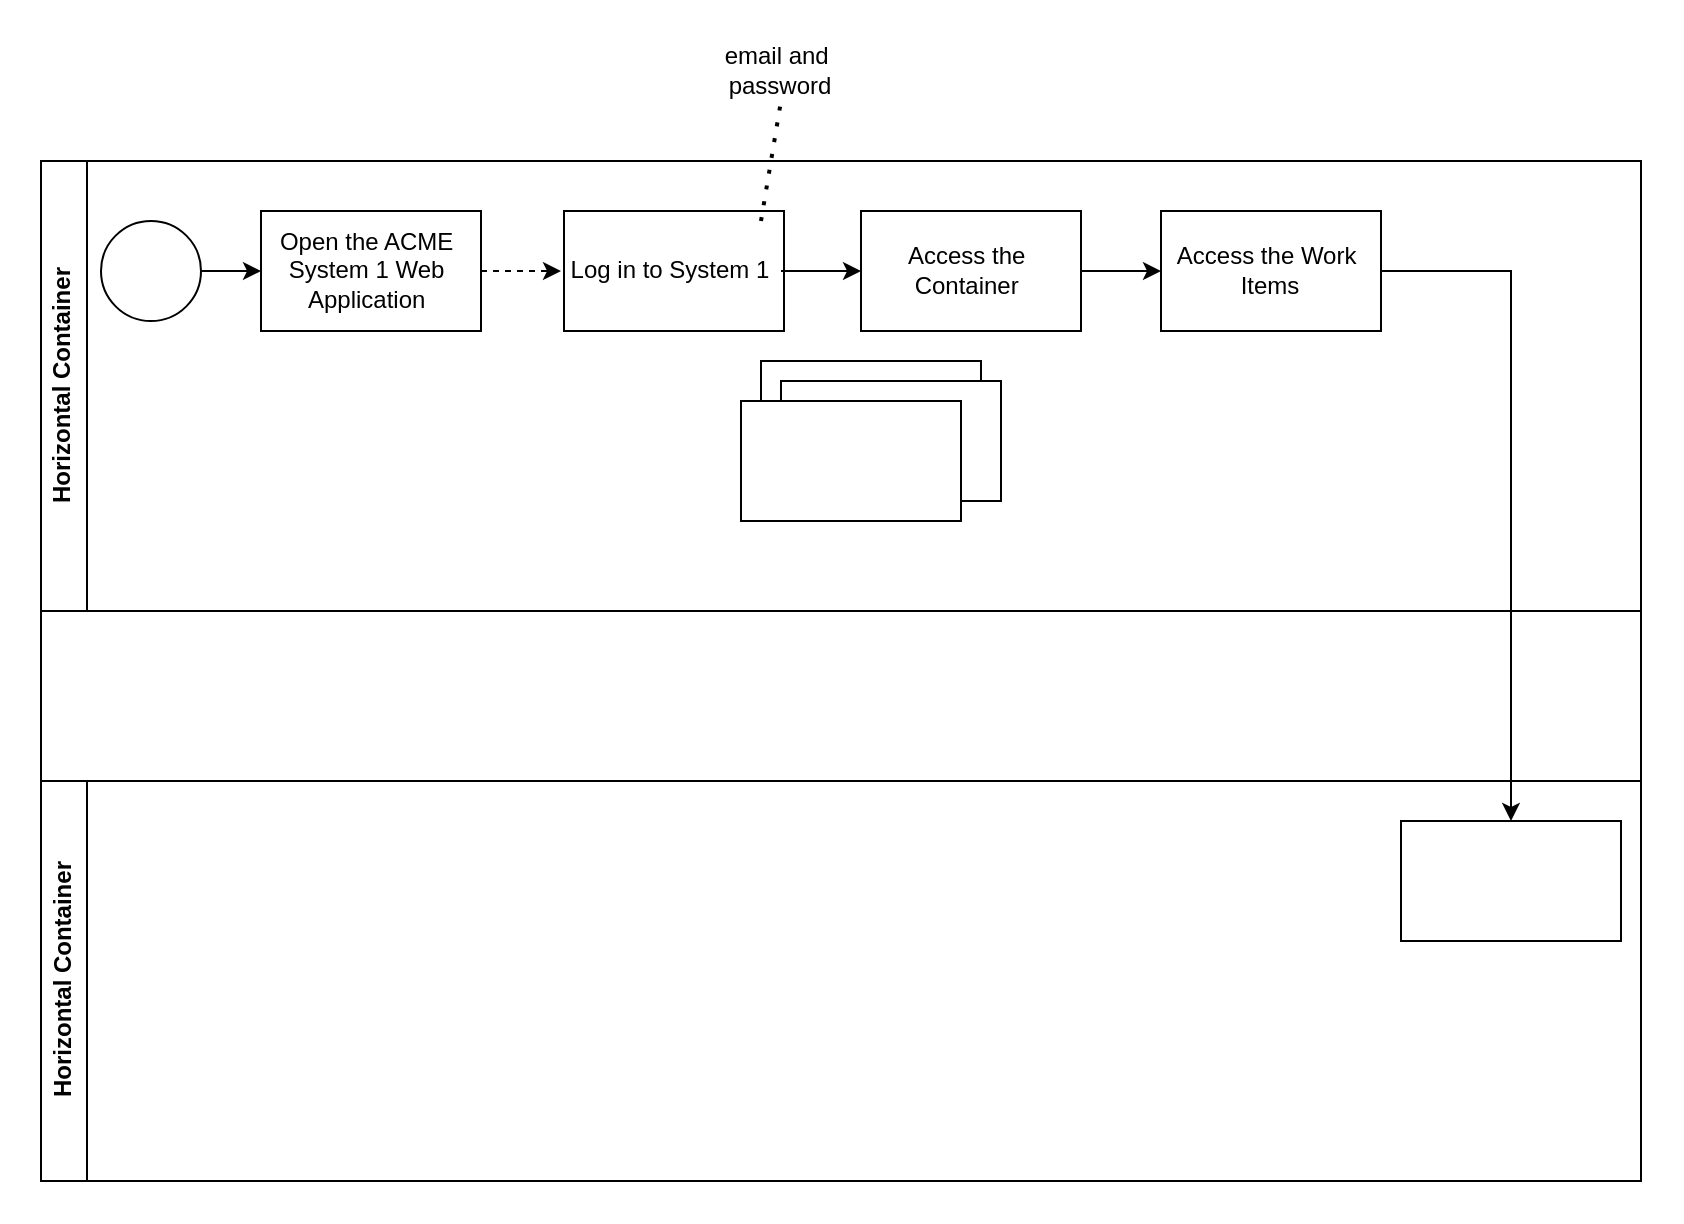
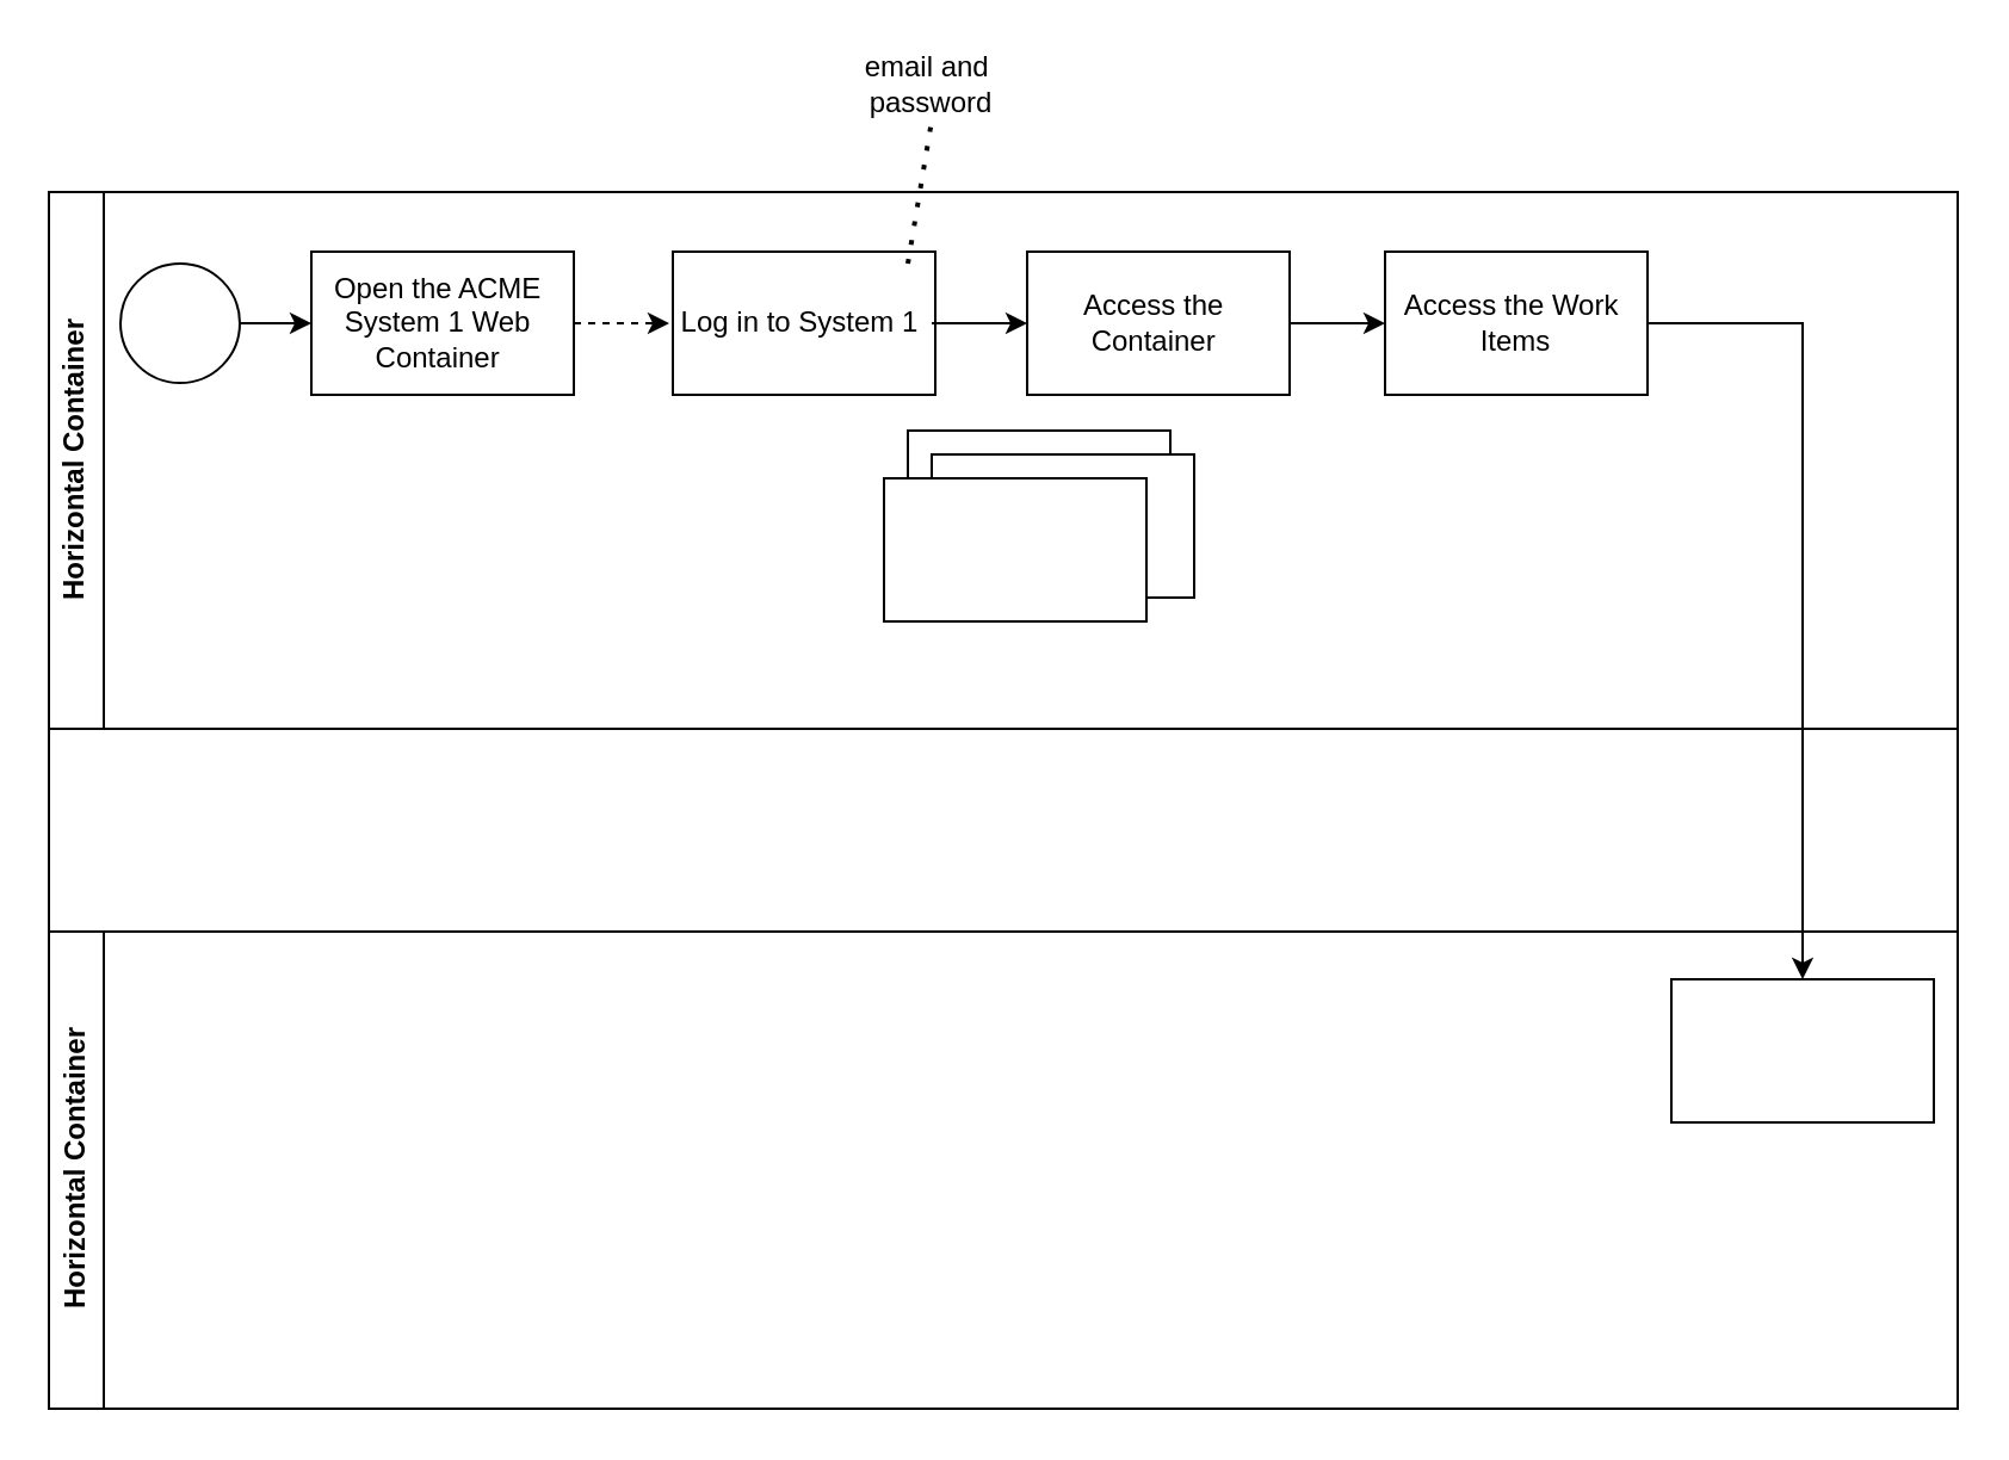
  <mxCell id="0" />
  <mxCell id="1" parent="0" />
  <mxCell id="2" value="Horizontal Container" style="swimlane;horizontal=0;whiteSpace=wrap;html=1;" vertex="1" parent="1"><mxGeometry x="20" y="80" width="800" height="225" as="geometry" /></mxCell>
  <mxCell id="3" value="" style="rounded=0;whiteSpace=wrap;html=1;" vertex="1" parent="2"><mxGeometry x="410" y="25" width="110" height="60" as="geometry" /></mxCell>
  <mxCell id="4" value="" style="rounded=0;whiteSpace=wrap;html=1;" vertex="1" parent="2"><mxGeometry x="261.5" y="25" width="110" height="60" as="geometry" /></mxCell>
  <mxCell id="5" value="" style="ellipse;whiteSpace=wrap;html=1;aspect=fixed;" vertex="1" parent="2"><mxGeometry x="30" y="30" width="50" height="50" as="geometry" /></mxCell>
  <mxCell id="6" value="" style="edgeStyle=orthogonalEdgeStyle;rounded=0;orthogonalLoop=1;jettySize=auto;html=1;" edge="1" parent="2" source="7" target="3"><mxGeometry relative="1" as="geometry" /></mxCell>
  <mxCell id="7" value="&lt;div&gt;Log in to System 1&lt;/div&gt;" style="text;html=1;strokeColor=none;fillColor=none;align=center;verticalAlign=middle;whiteSpace=wrap;rounded=0;rotation=0;" vertex="1" parent="2"><mxGeometry x="260" y="40" width="110" height="30" as="geometry" /></mxCell>
  <mxCell id="8" value="" style="rounded=0;whiteSpace=wrap;html=1;" vertex="1" parent="2"><mxGeometry x="360" y="100" width="110" height="60" as="geometry" /></mxCell>
  <mxCell id="9" value="" style="rounded=0;whiteSpace=wrap;html=1;" vertex="1" parent="2"><mxGeometry x="370" y="110" width="110" height="60" as="geometry" /></mxCell>
  <mxCell id="10" value="" style="rounded=0;whiteSpace=wrap;html=1;" vertex="1" parent="2"><mxGeometry x="350" y="120" width="110" height="60" as="geometry" /></mxCell>
  <mxCell id="11" value="" style="rounded=0;whiteSpace=wrap;html=1;" vertex="1" parent="2"><mxGeometry x="560" y="25" width="110" height="60" as="geometry" /></mxCell>
  <mxCell id="12" value="&lt;div&gt;Access the Work&amp;nbsp;&lt;/div&gt;&lt;div&gt;Items&lt;/div&gt;" style="text;html=1;strokeColor=none;fillColor=none;align=center;verticalAlign=middle;whiteSpace=wrap;rounded=0;" vertex="1" parent="2"><mxGeometry x="560" y="40" width="110" height="30" as="geometry" /></mxCell>
  <mxCell id="13" value="" style="rounded=0;whiteSpace=wrap;html=1;" vertex="1" parent="2"><mxGeometry x="110" y="25" width="110" height="60" as="geometry" /></mxCell>
  <mxCell id="14" value="" style="endArrow=classic;html=1;rounded=0;exitX=1;exitY=0.5;exitDx=0;exitDy=0;" edge="1" parent="2" source="5" target="13"><mxGeometry width="50" height="50" relative="1" as="geometry"><mxPoint x="181.6" y="91.99" as="sourcePoint" /><mxPoint x="110" y="49.998" as="targetPoint" /><Array as="points" /></mxGeometry></mxCell>
  <mxCell id="15" value="" style="swimlane;startSize=0;" vertex="1" parent="1"><mxGeometry x="20" y="80" width="800" height="510" as="geometry" /></mxCell>
- <mxCell id="16" value="&lt;div&gt;Open the ACME&amp;nbsp;&lt;/div&gt;&lt;div&gt;System 1 Web&amp;nbsp;&lt;/div&gt;&lt;div&gt;Application&amp;nbsp;&lt;/div&gt;" style="text;html=1;strokeColor=none;fillColor=none;align=center;verticalAlign=middle;whiteSpace=wrap;rounded=0;" vertex="1" parent="15"><mxGeometry x="110" y="40" width="110" height="30" as="geometry" /></mxCell>
+ <mxCell id="16" value="&lt;div&gt;Open the ACME&amp;nbsp;&lt;/div&gt;&lt;div&gt;System 1 Web&amp;nbsp;&lt;/div&gt;&lt;div&gt;Container&amp;nbsp;&lt;/div&gt;" style="text;html=1;strokeColor=none;fillColor=none;align=center;verticalAlign=middle;whiteSpace=wrap;rounded=0;" vertex="1" parent="15"><mxGeometry x="110" y="40" width="110" height="30" as="geometry" /></mxCell>
  <mxCell id="17" value="&lt;div&gt;Access the&amp;nbsp;&lt;/div&gt;&lt;div&gt;Container&amp;nbsp;&lt;/div&gt;" style="text;html=1;strokeColor=none;fillColor=none;align=center;verticalAlign=middle;whiteSpace=wrap;rounded=0;" vertex="1" parent="15"><mxGeometry x="410" y="40" width="110" height="30" as="geometry" /></mxCell>
  <mxCell id="18" value="Horizontal Container" style="swimlane;horizontal=0;whiteSpace=wrap;html=1;" vertex="1" parent="15"><mxGeometry y="310" width="800" height="200" as="geometry" /></mxCell>
  <mxCell id="19" value="" style="rounded=0;whiteSpace=wrap;html=1;" vertex="1" parent="18"><mxGeometry x="680" y="20" width="110" height="60" as="geometry" /></mxCell>
  <mxCell id="20" value="&lt;div&gt;email and&amp;nbsp;&lt;/div&gt;&lt;div&gt;password&lt;/div&gt;" style="text;html=1;strokeColor=none;fillColor=none;align=center;verticalAlign=middle;whiteSpace=wrap;rounded=0;" vertex="1" parent="1"><mxGeometry x="360" y="20" width="60" height="30" as="geometry" /></mxCell>
  <mxCell id="21" value="" style="endArrow=none;dashed=1;html=1;dashPattern=1 3;strokeWidth=2;rounded=0;" edge="1" parent="1"><mxGeometry width="50" height="50" relative="1" as="geometry"><mxPoint x="380" y="110" as="sourcePoint" /><mxPoint x="390" y="50" as="targetPoint" /></mxGeometry></mxCell>
  <mxCell id="22" value="" style="edgeStyle=orthogonalEdgeStyle;rounded=0;orthogonalLoop=1;jettySize=auto;html=1;dashed=1;" edge="1" parent="1" source="16" target="7"><mxGeometry relative="1" as="geometry" /></mxCell>
  <mxCell id="23" value="" style="edgeStyle=orthogonalEdgeStyle;rounded=0;orthogonalLoop=1;jettySize=auto;html=1;" edge="1" parent="1" source="17" target="11"><mxGeometry relative="1" as="geometry" /></mxCell>
  <mxCell id="24" value="" style="endArrow=classic;html=1;rounded=0;exitX=1;exitY=0.5;exitDx=0;exitDy=0;entryX=0.5;entryY=0;entryDx=0;entryDy=0;" edge="1" parent="1" source="12" target="19"><mxGeometry width="50" height="50" relative="1" as="geometry"><mxPoint x="580" y="230" as="sourcePoint" /><mxPoint x="630" y="180" as="targetPoint" /><Array as="points"><mxPoint x="755" y="135" /><mxPoint x="755" y="310" /></Array></mxGeometry></mxCell>
